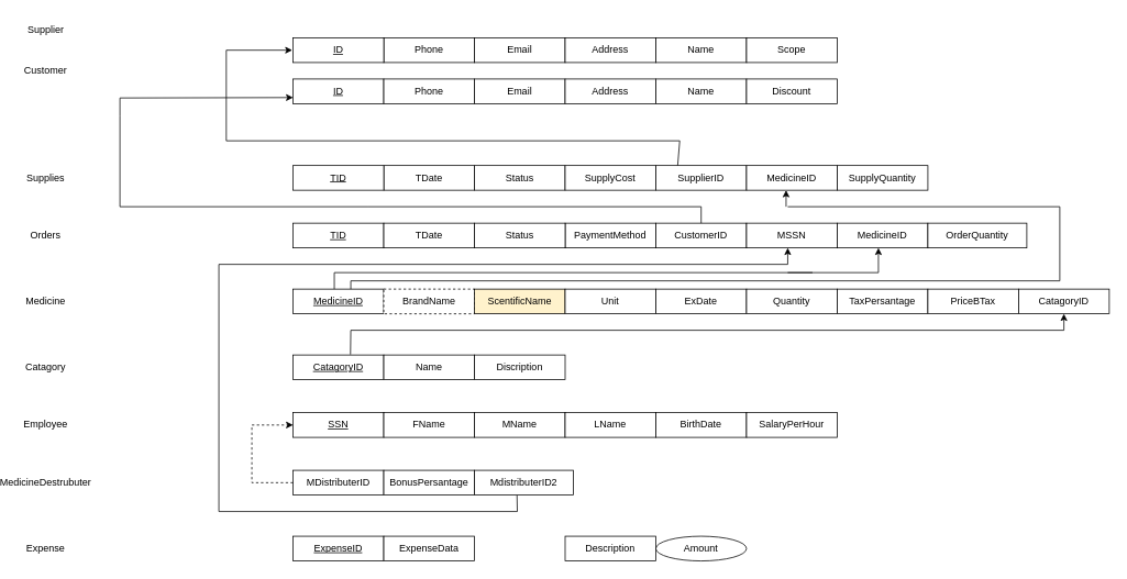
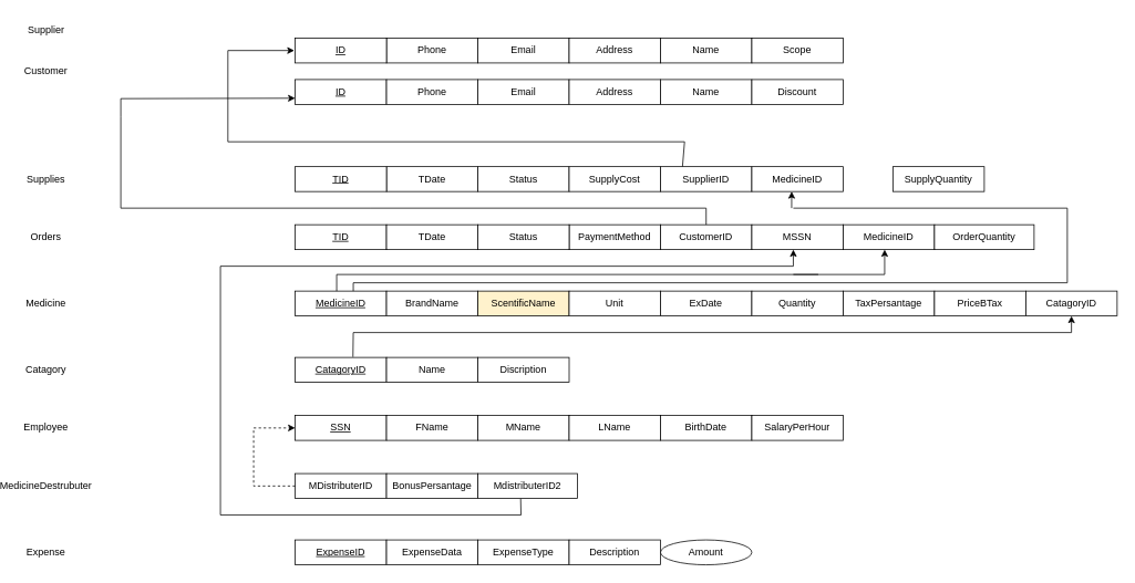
  <mxCell id="0" />
  <mxCell id="1" parent="0" />
  <mxCell id="2" value="Phone" style="rounded=0;whiteSpace=wrap;html=1;" parent="1" vertex="1"><mxGeometry x="465" y="45" width="110" height="30" as="geometry" /></mxCell>
  <mxCell id="3" value="Email" style="rounded=0;whiteSpace=wrap;html=1;" parent="1" vertex="1"><mxGeometry x="575" y="45" width="110" height="30" as="geometry" /></mxCell>
  <mxCell id="4" value="Address" style="rounded=0;whiteSpace=wrap;html=1;" parent="1" vertex="1"><mxGeometry x="685" y="45" width="110" height="30" as="geometry" /></mxCell>
  <mxCell id="5" value="ID" style="rounded=0;whiteSpace=wrap;html=1;fontStyle=4" parent="1" vertex="1"><mxGeometry x="355" y="45" width="110" height="30" as="geometry" /></mxCell>
  <mxCell id="6" value="Name" style="rounded=0;whiteSpace=wrap;html=1;" parent="1" vertex="1"><mxGeometry x="795" y="45" width="110" height="30" as="geometry" /></mxCell>
  <mxCell id="7" value="Scope" style="rounded=0;whiteSpace=wrap;html=1;" parent="1" vertex="1"><mxGeometry x="905" y="45" width="110" height="30" as="geometry" /></mxCell>
  <mxCell id="8" value="ID" style="rounded=0;whiteSpace=wrap;html=1;fontStyle=4" parent="1" vertex="1"><mxGeometry x="355" y="95" width="110" height="30" as="geometry" /></mxCell>
  <mxCell id="9" value="Name" style="rounded=0;whiteSpace=wrap;html=1;" parent="1" vertex="1"><mxGeometry x="795" y="95" width="110" height="30" as="geometry" /></mxCell>
  <mxCell id="10" value="Discount" style="rounded=0;whiteSpace=wrap;html=1;" parent="1" vertex="1"><mxGeometry x="905" y="95" width="110" height="30" as="geometry" /></mxCell>
  <mxCell id="11" value="TDate" style="rounded=0;whiteSpace=wrap;html=1;" parent="1" vertex="1"><mxGeometry x="465" y="200" width="110" height="30" as="geometry" /></mxCell>
  <mxCell id="12" value="Status" style="rounded=0;whiteSpace=wrap;html=1;" parent="1" vertex="1"><mxGeometry x="575" y="200" width="110" height="30" as="geometry" /></mxCell>
  <mxCell id="13" value="TID" style="rounded=0;whiteSpace=wrap;html=1;fontStyle=4" parent="1" vertex="1"><mxGeometry x="355" y="200" width="110" height="30" as="geometry" /></mxCell>
  <mxCell id="14" value="SupplyCost" style="rounded=0;whiteSpace=wrap;html=1;" parent="1" vertex="1"><mxGeometry x="685" y="200" width="110" height="30" as="geometry" /></mxCell>
  <mxCell id="15" value="SupplierID" style="rounded=0;whiteSpace=wrap;html=1;" parent="1" vertex="1"><mxGeometry x="795" y="200" width="110" height="30" as="geometry" /></mxCell>
  <mxCell id="16" value="TID" style="rounded=0;whiteSpace=wrap;html=1;fontStyle=4" parent="1" vertex="1"><mxGeometry x="355" y="270" width="110" height="30" as="geometry" /></mxCell>
  <mxCell id="17" value="PaymentMethod" style="rounded=0;whiteSpace=wrap;html=1;" parent="1" vertex="1"><mxGeometry x="685" y="270" width="110" height="30" as="geometry" /></mxCell>
  <mxCell id="18" value="CustomerID" style="rounded=0;whiteSpace=wrap;html=1;" parent="1" vertex="1"><mxGeometry x="795" y="270" width="110" height="30" as="geometry" /></mxCell>
  <mxCell id="19" value="MSSN" style="rounded=0;whiteSpace=wrap;html=1;" parent="1" vertex="1"><mxGeometry x="905" y="270" width="110" height="30" as="geometry" /></mxCell>
  <mxCell id="20" value="MedicineID" style="rounded=0;whiteSpace=wrap;html=1;fontStyle=4" parent="1" vertex="1"><mxGeometry x="355" y="350" width="110" height="30" as="geometry" /></mxCell>
- <mxCell id="21" value="BrandName" style="rounded=0;whiteSpace=wrap;html=1;dashed=1;" parent="1" vertex="1"><mxGeometry x="465" y="350" width="110" height="30" as="geometry" /></mxCell>
+ <mxCell id="21" value="BrandName" style="rounded=0;whiteSpace=wrap;html=1;" parent="1" vertex="1"><mxGeometry x="465" y="350" width="110" height="30" as="geometry" /></mxCell>
  <mxCell id="22" value="ScentificName" style="rounded=0;whiteSpace=wrap;html=1;fillColor=#fff2cc;" parent="1" vertex="1"><mxGeometry x="575" y="350" width="110" height="30" as="geometry" /></mxCell>
  <mxCell id="23" value="Unit" style="rounded=0;whiteSpace=wrap;html=1;" parent="1" vertex="1"><mxGeometry x="685" y="350" width="110" height="30" as="geometry" /></mxCell>
  <mxCell id="24" value="ExDate" style="rounded=0;whiteSpace=wrap;html=1;" parent="1" vertex="1"><mxGeometry x="795" y="350" width="110" height="30" as="geometry" /></mxCell>
  <mxCell id="25" value="Quantity" style="rounded=0;whiteSpace=wrap;html=1;" parent="1" vertex="1"><mxGeometry x="905" y="350" width="110" height="30" as="geometry" /></mxCell>
  <mxCell id="26" value="TaxPersantage" style="rounded=0;whiteSpace=wrap;html=1;" parent="1" vertex="1"><mxGeometry x="1015" y="350" width="110" height="30" as="geometry" /></mxCell>
  <mxCell id="27" value="PriceBTax" style="rounded=0;whiteSpace=wrap;html=1;" parent="1" vertex="1"><mxGeometry x="1125" y="350" width="110" height="30" as="geometry" /></mxCell>
  <mxCell id="28" value="CatagoryID" style="rounded=0;whiteSpace=wrap;html=1;" parent="1" vertex="1"><mxGeometry x="1235" y="350" width="110" height="30" as="geometry" /></mxCell>
  <mxCell id="29" value="CatagoryID" style="rounded=0;whiteSpace=wrap;html=1;fontStyle=4" parent="1" vertex="1"><mxGeometry x="355" y="430" width="110" height="30" as="geometry" /></mxCell>
  <mxCell id="30" value="Name" style="rounded=0;whiteSpace=wrap;html=1;" parent="1" vertex="1"><mxGeometry x="465" y="430" width="110" height="30" as="geometry" /></mxCell>
  <mxCell id="31" value="Discription" style="rounded=0;whiteSpace=wrap;html=1;" parent="1" vertex="1"><mxGeometry x="575" y="430" width="110" height="30" as="geometry" /></mxCell>
  <mxCell id="32" value="SSN" style="rounded=0;whiteSpace=wrap;html=1;fontStyle=4" parent="1" vertex="1"><mxGeometry x="355" y="500" width="110" height="30" as="geometry" /></mxCell>
  <mxCell id="33" value="FName" style="rounded=0;whiteSpace=wrap;html=1;" parent="1" vertex="1"><mxGeometry x="465" y="500" width="110" height="30" as="geometry" /></mxCell>
  <mxCell id="34" value="MName" style="rounded=0;whiteSpace=wrap;html=1;" parent="1" vertex="1"><mxGeometry x="575" y="500" width="110" height="30" as="geometry" /></mxCell>
  <mxCell id="35" value="LName" style="rounded=0;whiteSpace=wrap;html=1;" parent="1" vertex="1"><mxGeometry x="685" y="500" width="110" height="30" as="geometry" /></mxCell>
  <mxCell id="36" value="BirthDate" style="rounded=0;whiteSpace=wrap;html=1;" parent="1" vertex="1"><mxGeometry x="795" y="500" width="110" height="30" as="geometry" /></mxCell>
  <mxCell id="37" value="SalaryPerHour" style="rounded=0;whiteSpace=wrap;html=1;" parent="1" vertex="1"><mxGeometry x="905" y="500" width="110" height="30" as="geometry" /></mxCell>
  <mxCell id="38" value="MDistributerID" style="rounded=0;whiteSpace=wrap;html=1;" parent="1" vertex="1"><mxGeometry x="355" y="570" width="110" height="30" as="geometry" /></mxCell>
  <mxCell id="39" value="BonusPersantage" style="rounded=0;whiteSpace=wrap;html=1;" parent="1" vertex="1"><mxGeometry x="465" y="570" width="110" height="30" as="geometry" /></mxCell>
  <mxCell id="40" value="Amount" style="ellipse;whiteSpace=wrap;html=1;" parent="1" vertex="1"><mxGeometry x="795" y="650" width="110" height="30" as="geometry" /></mxCell>
  <mxCell id="41" value="ExpenseID" style="rounded=0;whiteSpace=wrap;html=1;fontStyle=4" parent="1" vertex="1"><mxGeometry x="355" y="650" width="110" height="30" as="geometry" /></mxCell>
  <mxCell id="42" value="ExpenseData" style="rounded=0;whiteSpace=wrap;html=1;" parent="1" vertex="1"><mxGeometry x="465" y="650" width="110" height="30" as="geometry" /></mxCell>
+ <mxCell id="43" value="ExpenseType" style="rounded=0;whiteSpace=wrap;html=1;" parent="1" vertex="1"><mxGeometry x="575" y="650" width="110" height="30" as="geometry" /></mxCell>
  <mxCell id="44" value="Description" style="rounded=0;whiteSpace=wrap;html=1;" parent="1" vertex="1"><mxGeometry x="685" y="650" width="110" height="30" as="geometry" /></mxCell>
  <mxCell id="45" value="" style="endArrow=classic;html=1;rounded=0;exitX=0.5;exitY=0;exitDx=0;exitDy=0;entryX=0;entryY=0.75;entryDx=0;entryDy=0;" parent="1" source="18" target="8" edge="1"><mxGeometry width="50" height="50" relative="1" as="geometry"><mxPoint x="195" y="140" as="sourcePoint" /><mxPoint x="195" y="95" as="targetPoint" /><Array as="points"><mxPoint x="850" y="250" /><mxPoint x="445" y="250" /><mxPoint x="145" y="250" /><mxPoint x="145" y="140" /><mxPoint x="145" y="118" /></Array></mxGeometry></mxCell>
  <mxCell id="46" value="" style="endArrow=classic;html=1;rounded=0;exitX=0.25;exitY=0;exitDx=0;exitDy=0;entryX=0;entryY=0.5;entryDx=0;entryDy=0;" parent="1" edge="1"><mxGeometry width="50" height="50" relative="1" as="geometry"><mxPoint x="821.5" y="200" as="sourcePoint" /><mxPoint x="354" y="60" as="targetPoint" /><Array as="points"><mxPoint x="824" y="170" /><mxPoint x="274" y="170" /><mxPoint x="274" y="60" /></Array></mxGeometry></mxCell>
  <mxCell id="47" value="" style="endArrow=classic;html=1;rounded=0;entryX=0;entryY=0.5;entryDx=0;entryDy=0;exitX=0;exitY=0.5;exitDx=0;exitDy=0;dashed=1;" parent="1" source="38" target="32" edge="1"><mxGeometry width="50" height="50" relative="1" as="geometry"><mxPoint x="285" y="530" as="sourcePoint" /><mxPoint x="335" y="480" as="targetPoint" /><Array as="points"><mxPoint x="305" y="585" /><mxPoint x="305" y="515" /></Array></mxGeometry></mxCell>
  <mxCell id="48" value="" style="endArrow=classic;html=1;rounded=0;entryX=0.5;entryY=1;entryDx=0;entryDy=0;" parent="1" edge="1"><mxGeometry width="50" height="50" relative="1" as="geometry"><mxPoint x="955" y="320" as="sourcePoint" /><mxPoint x="955" y="300" as="targetPoint" /></mxGeometry></mxCell>
  <mxCell id="49" value="" style="endArrow=none;html=1;rounded=0;" parent="1" edge="1"><mxGeometry width="50" height="50" relative="1" as="geometry"><mxPoint x="265" y="320" as="sourcePoint" /><mxPoint x="265" y="620" as="targetPoint" /><Array as="points" /></mxGeometry></mxCell>
  <mxCell id="50" value="" style="endArrow=classic;html=1;rounded=0;entryX=0.5;entryY=1;entryDx=0;entryDy=0;exitX=0.633;exitY=-0.02;exitDx=0;exitDy=0;exitPerimeter=0;" parent="1" source="29" target="28" edge="1"><mxGeometry width="50" height="50" relative="1" as="geometry"><mxPoint x="418" y="427" as="sourcePoint" /><mxPoint x="1055" y="360" as="targetPoint" /><Array as="points"><mxPoint x="425" y="400" /><mxPoint x="1290" y="400" /></Array></mxGeometry></mxCell>
  <mxCell id="51" value="" style="endArrow=classic;html=1;rounded=0;" parent="1" edge="1"><mxGeometry width="50" height="50" relative="1" as="geometry"><mxPoint x="953" y="250" as="sourcePoint" /><mxPoint x="953" y="230" as="targetPoint" /></mxGeometry></mxCell>
  <mxCell id="52" value="" style="endArrow=none;html=1;rounded=0;" parent="1" edge="1"><mxGeometry width="50" height="50" relative="1" as="geometry"><mxPoint x="265" y="320" as="sourcePoint" /><mxPoint x="955" y="320" as="targetPoint" /></mxGeometry></mxCell>
  <mxCell id="53" value="MedicineID" style="rounded=0;whiteSpace=wrap;html=1;" parent="1" vertex="1"><mxGeometry x="1015" y="270" width="110" height="30" as="geometry" /></mxCell>
  <mxCell id="54" value="" style="endArrow=classic;html=1;rounded=0;" parent="1" edge="1"><mxGeometry width="50" height="50" relative="1" as="geometry"><mxPoint x="955" y="330" as="sourcePoint" /><mxPoint x="1065" y="300" as="targetPoint" /><Array as="points"><mxPoint x="1065" y="330" /></Array></mxGeometry></mxCell>
  <mxCell id="55" value="" style="endArrow=none;html=1;rounded=0;" parent="1" edge="1"><mxGeometry width="50" height="50" relative="1" as="geometry"><mxPoint x="405" y="330" as="sourcePoint" /><mxPoint x="985" y="330" as="targetPoint" /></mxGeometry></mxCell>
  <mxCell id="56" value="" style="endArrow=none;html=1;rounded=0;exitX=0.348;exitY=-0.022;exitDx=0;exitDy=0;exitPerimeter=0;" parent="1" edge="1"><mxGeometry width="50" height="50" relative="1" as="geometry"><mxPoint x="405" y="350" as="sourcePoint" /><mxPoint x="405" y="330" as="targetPoint" /></mxGeometry></mxCell>
  <mxCell id="57" value="Phone" style="rounded=0;whiteSpace=wrap;html=1;" parent="1" vertex="1"><mxGeometry x="465" y="95" width="110" height="30" as="geometry" /></mxCell>
  <mxCell id="58" value="Email" style="rounded=0;whiteSpace=wrap;html=1;" parent="1" vertex="1"><mxGeometry x="575" y="95" width="110" height="30" as="geometry" /></mxCell>
  <mxCell id="59" value="Address" style="rounded=0;whiteSpace=wrap;html=1;" parent="1" vertex="1"><mxGeometry x="685" y="95" width="110" height="30" as="geometry" /></mxCell>
  <mxCell id="60" value="TDate" style="rounded=0;whiteSpace=wrap;html=1;" parent="1" vertex="1"><mxGeometry x="465" y="270" width="110" height="30" as="geometry" /></mxCell>
  <mxCell id="61" value="Status" style="rounded=0;whiteSpace=wrap;html=1;" parent="1" vertex="1"><mxGeometry x="575" y="270" width="110" height="30" as="geometry" /></mxCell>
  <mxCell id="62" value="MedicineID" style="rounded=0;whiteSpace=wrap;html=1;fontStyle=0" parent="1" vertex="1"><mxGeometry x="905" y="200" width="110" height="30" as="geometry" /></mxCell>
- <mxCell id="63" value="SupplyQuantity" style="rounded=0;whiteSpace=wrap;html=1;" parent="1" vertex="1"><mxGeometry x="1015" y="200" width="110" height="30" as="geometry" /></mxCell>
+ <mxCell id="63" value="SupplyQuantity" style="rounded=0;whiteSpace=wrap;html=1;" parent="1" vertex="1"><mxGeometry x="1075" y="200" width="110" height="30" as="geometry" /></mxCell>
  <mxCell id="64" value="" style="endArrow=none;html=1;rounded=0;" parent="1" edge="1"><mxGeometry width="50" height="50" relative="1" as="geometry"><mxPoint x="955" y="250" as="sourcePoint" /><mxPoint x="1285" y="250" as="targetPoint" /></mxGeometry></mxCell>
  <mxCell id="65" value="" style="endArrow=none;html=1;rounded=0;" parent="1" edge="1"><mxGeometry width="50" height="50" relative="1" as="geometry"><mxPoint x="1285" y="250" as="sourcePoint" /><mxPoint x="1285" y="340" as="targetPoint" /></mxGeometry></mxCell>
  <mxCell id="66" value="" style="endArrow=none;html=1;rounded=0;" parent="1" edge="1"><mxGeometry width="50" height="50" relative="1" as="geometry"><mxPoint x="425" y="340" as="sourcePoint" /><mxPoint x="1285" y="340" as="targetPoint" /></mxGeometry></mxCell>
  <mxCell id="67" value="" style="endArrow=none;html=1;rounded=0;" parent="1" edge="1"><mxGeometry width="50" height="50" relative="1" as="geometry"><mxPoint x="425" y="350" as="sourcePoint" /><mxPoint x="425" y="340" as="targetPoint" /></mxGeometry></mxCell>
  <mxCell id="68" value="Customer" style="text;html=1;strokeColor=none;fillColor=none;align=center;verticalAlign=middle;whiteSpace=wrap;rounded=0;" parent="1" vertex="1"><mxGeometry x="25" y="70" width="60" height="30" as="geometry" /></mxCell>
  <mxCell id="69" value="Supplies" style="text;html=1;strokeColor=none;fillColor=none;align=center;verticalAlign=middle;whiteSpace=wrap;rounded=0;" parent="1" vertex="1"><mxGeometry x="25" y="200" width="60" height="30" as="geometry" /></mxCell>
  <mxCell id="70" value="Orders" style="text;html=1;strokeColor=none;fillColor=none;align=center;verticalAlign=middle;whiteSpace=wrap;rounded=0;" parent="1" vertex="1"><mxGeometry x="25" y="270" width="60" height="30" as="geometry" /></mxCell>
  <mxCell id="71" value="Medicine" style="text;html=1;strokeColor=none;fillColor=none;align=center;verticalAlign=middle;whiteSpace=wrap;rounded=0;" parent="1" vertex="1"><mxGeometry x="25" y="350" width="60" height="30" as="geometry" /></mxCell>
  <mxCell id="72" value="Catagory" style="text;html=1;strokeColor=none;fillColor=none;align=center;verticalAlign=middle;whiteSpace=wrap;rounded=0;" parent="1" vertex="1"><mxGeometry x="25" y="430" width="60" height="30" as="geometry" /></mxCell>
  <mxCell id="73" value="Employee" style="text;html=1;strokeColor=none;fillColor=none;align=center;verticalAlign=middle;whiteSpace=wrap;rounded=0;" parent="1" vertex="1"><mxGeometry x="25" y="500" width="60" height="30" as="geometry" /></mxCell>
  <mxCell id="74" value="MedicineDestrubuter" style="text;html=1;strokeColor=none;fillColor=none;align=center;verticalAlign=middle;whiteSpace=wrap;rounded=0;" parent="1" vertex="1"><mxGeometry x="25" y="570" width="60" height="30" as="geometry" /></mxCell>
  <mxCell id="75" value="Expense" style="text;html=1;strokeColor=none;fillColor=none;align=center;verticalAlign=middle;whiteSpace=wrap;rounded=0;" parent="1" vertex="1"><mxGeometry x="25" y="650" width="60" height="30" as="geometry" /></mxCell>
  <mxCell id="76" value="Supplier" style="text;html=1;align=center;verticalAlign=middle;resizable=0;points=[];autosize=1;strokeColor=none;fillColor=none;" parent="1" vertex="1"><mxGeometry x="20" y="20" width="70" height="30" as="geometry" /></mxCell>
  <mxCell id="77" value="" style="endArrow=none;html=1;rounded=0;entryX=0.43;entryY=1;entryDx=0;entryDy=0;entryPerimeter=0;" parent="1" target="78" edge="1"><mxGeometry width="50" height="50" relative="1" as="geometry"><mxPoint x="265" y="620" as="sourcePoint" /><mxPoint x="626.6" y="620" as="targetPoint" /><Array as="points"><mxPoint x="627" y="620" /></Array></mxGeometry></mxCell>
  <mxCell id="78" value="MdistributerID2" style="rounded=0;whiteSpace=wrap;html=1;" parent="1" vertex="1"><mxGeometry x="575" y="570" width="120" height="30" as="geometry" /></mxCell>
  <mxCell id="79" value="OrderQuantity" style="rounded=0;whiteSpace=wrap;html=1;" vertex="1" parent="1"><mxGeometry x="1125" y="270" width="120" height="30" as="geometry" /></mxCell>
